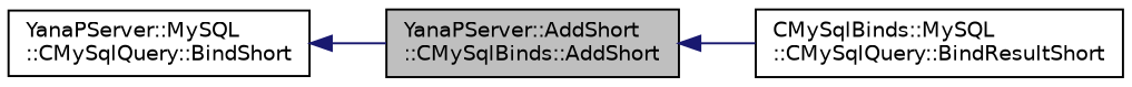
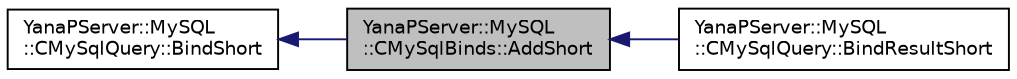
  digraph {
    rankdir=LR
    node [color=black fillcolor=white fontname=Helvetica fontsize=10 shape=record style=filled]
    edge [color=midnightblue dir=back fontname=Helvetica fontsize=10 labelfontname=Helvetica labelfontsize=10 style=solid]
-   n1 [fillcolor=grey75 fontcolor=black height=0.2 label="YanaPServer::AddShort\l::CMySqlBinds::AddShort" width=0.4]
-   n2 [height=0.2 label="CMySqlBinds::MySQL\l::CMySqlQuery::BindResultShort" width=0.4]
+   n1 [fillcolor=grey75 fontcolor=black height=0.2 label="YanaPServer::MySQL\l::CMySqlBinds::AddShort" width=0.4]
+   n2 [height=0.2 label="YanaPServer::MySQL\l::CMySqlQuery::BindResultShort" width=0.4]
    n3 [height=0.2 label="YanaPServer::MySQL\l::CMySqlQuery::BindShort" width=0.4]
    n1 -> n2
    n3 -> n1
  }
